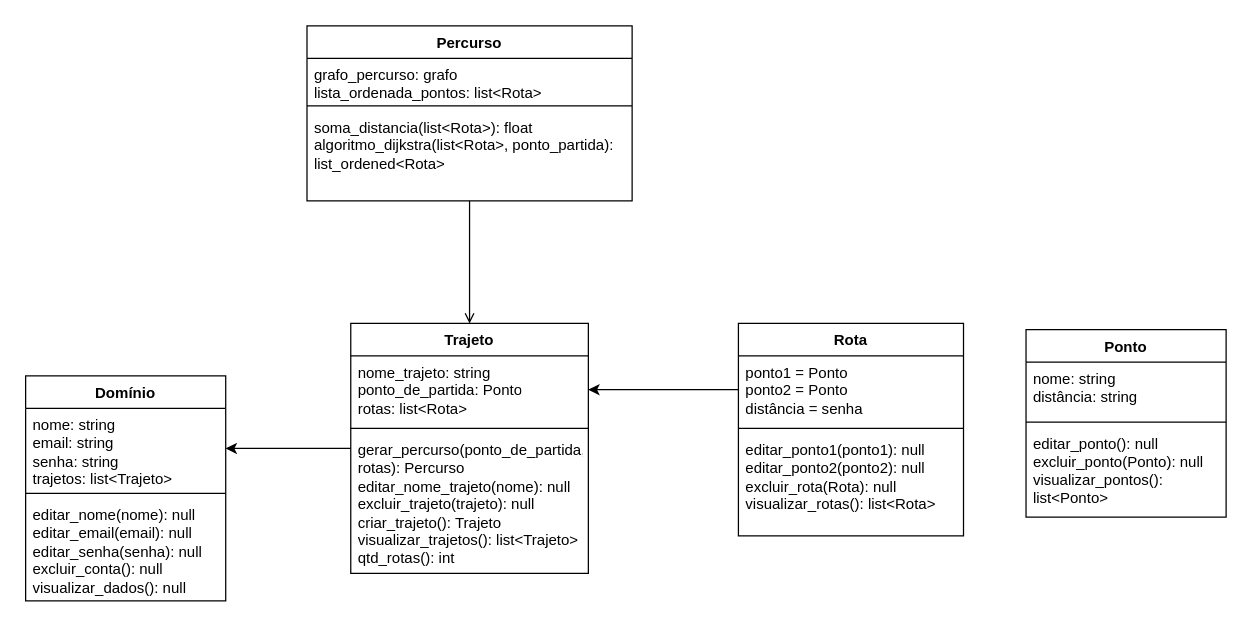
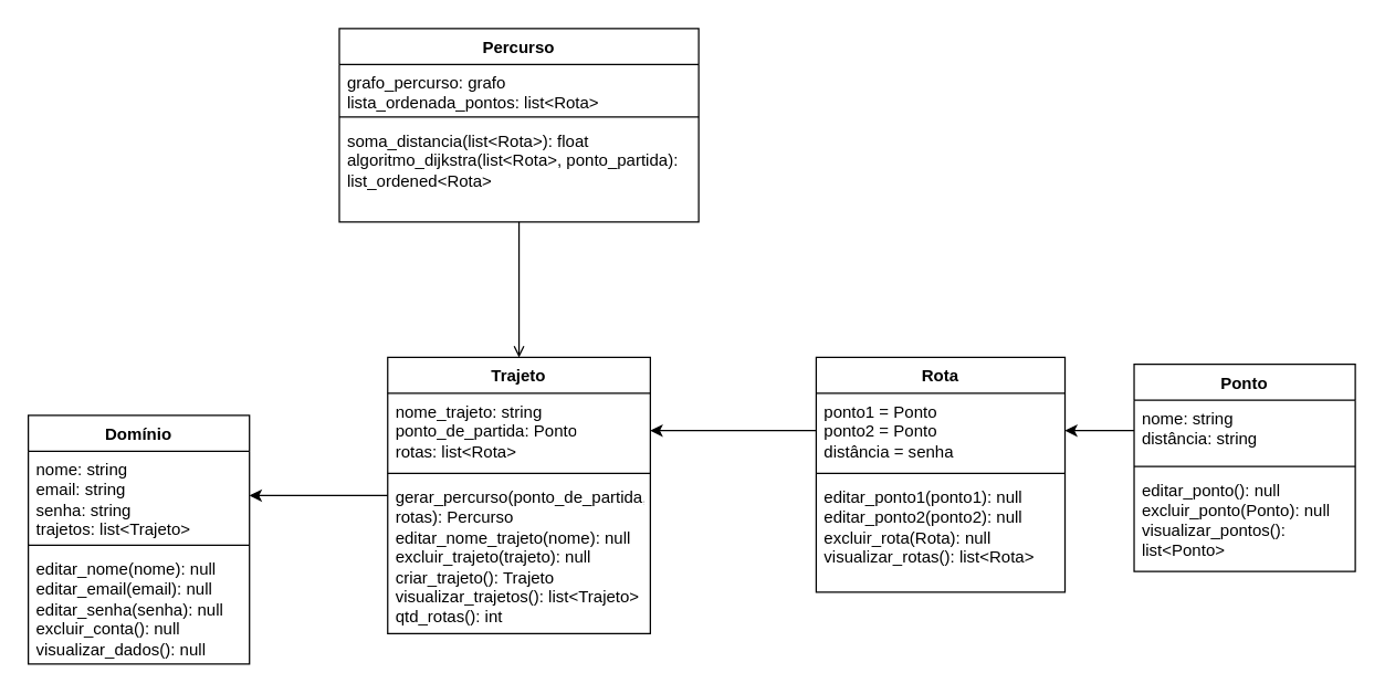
  <mxCell id="0" />
  <mxCell id="1" parent="0" />
  <mxCell id="2" value="Domínio" style="swimlane;fontStyle=1;align=center;verticalAlign=top;childLayout=stackLayout;horizontal=1;startSize=26;horizontalStack=0;resizeParent=1;resizeParentMax=0;resizeLast=0;collapsible=1;marginBottom=0;whiteSpace=wrap;html=1;" vertex="1" parent="1"><mxGeometry x="20" y="300" width="160" height="180" as="geometry"><mxRectangle x="270" y="460" width="100" height="30" as="alternateBounds" /></mxGeometry></mxCell>
  <mxCell id="3" value="nome: string&lt;div&gt;email: string&lt;/div&gt;&lt;div&gt;senha: string&lt;/div&gt;&lt;div&gt;trajetos: list&amp;lt;Trajeto&amp;gt;&lt;/div&gt;" style="text;strokeColor=none;fillColor=none;align=left;verticalAlign=top;spacingLeft=4;spacingRight=4;overflow=hidden;rotatable=0;points=[[0,0.5],[1,0.5]];portConstraint=eastwest;whiteSpace=wrap;html=1;" vertex="1" parent="2"><mxGeometry y="26" width="160" height="64" as="geometry" /></mxCell>
  <mxCell id="4" value="" style="line;strokeWidth=1;fillColor=none;align=left;verticalAlign=middle;spacingTop=-1;spacingLeft=3;spacingRight=3;rotatable=0;labelPosition=right;points=[];portConstraint=eastwest;strokeColor=inherit;" vertex="1" parent="2"><mxGeometry y="90" width="160" height="8" as="geometry" /></mxCell>
  <mxCell id="5" value="editar_nome(nome): null&amp;nbsp;&lt;div&gt;editar_email(email): null&lt;/div&gt;&lt;div&gt;editar_senha(senha): null&lt;/div&gt;&lt;div&gt;excluir_conta(): null&lt;/div&gt;&lt;div&gt;visualizar_dados(): null&lt;/div&gt;" style="text;strokeColor=none;fillColor=none;align=left;verticalAlign=top;spacingLeft=4;spacingRight=4;overflow=hidden;rotatable=0;points=[[0,0.5],[1,0.5]];portConstraint=eastwest;whiteSpace=wrap;html=1;" vertex="1" parent="2"><mxGeometry y="98" width="160" height="82" as="geometry" /></mxCell>
  <mxCell id="6" style="edgeStyle=orthogonalEdgeStyle;rounded=0;orthogonalLoop=1;jettySize=auto;html=1;" edge="1" parent="1" source="7" target="3"><mxGeometry relative="1" as="geometry" /></mxCell>
  <mxCell id="7" value="Trajeto" style="swimlane;fontStyle=1;align=center;verticalAlign=top;childLayout=stackLayout;horizontal=1;startSize=26;horizontalStack=0;resizeParent=1;resizeParentMax=0;resizeLast=0;collapsible=1;marginBottom=0;whiteSpace=wrap;html=1;" vertex="1" parent="1"><mxGeometry x="280" y="258" width="190" height="200" as="geometry" /></mxCell>
  <mxCell id="8" value="nome_trajeto: string&lt;div&gt;ponto_de_partida: Ponto&lt;/div&gt;&lt;div&gt;rotas: list&amp;lt;Rota&amp;gt;&lt;/div&gt;" style="text;strokeColor=none;fillColor=none;align=left;verticalAlign=top;spacingLeft=4;spacingRight=4;overflow=hidden;rotatable=0;points=[[0,0.5],[1,0.5]];portConstraint=eastwest;whiteSpace=wrap;html=1;" vertex="1" parent="7"><mxGeometry y="26" width="190" height="54" as="geometry" /></mxCell>
  <mxCell id="9" value="" style="line;strokeWidth=1;fillColor=none;align=left;verticalAlign=middle;spacingTop=-1;spacingLeft=3;spacingRight=3;rotatable=0;labelPosition=right;points=[];portConstraint=eastwest;strokeColor=inherit;" vertex="1" parent="7"><mxGeometry y="80" width="190" height="8" as="geometry" /></mxCell>
  <mxCell id="10" value="gerar_percurso(ponto_de_partida, rotas): Percurso&lt;div&gt;editar_nome_trajeto(nome): null&lt;/div&gt;&lt;div&gt;excluir_trajeto(trajeto): null&lt;/div&gt;&lt;div&gt;criar_trajeto(): Trajeto&lt;/div&gt;&lt;div&gt;visualizar_trajetos(): list&amp;lt;Trajeto&amp;gt;&lt;/div&gt;&lt;div&gt;qtd_rotas(): int&amp;nbsp;&lt;/div&gt;" style="text;strokeColor=none;fillColor=none;align=left;verticalAlign=top;spacingLeft=4;spacingRight=4;overflow=hidden;rotatable=0;points=[[0,0.5],[1,0.5]];portConstraint=eastwest;whiteSpace=wrap;html=1;" vertex="1" parent="7"><mxGeometry y="88" width="190" height="112" as="geometry" /></mxCell>
  <mxCell id="11" value="Rota" style="swimlane;fontStyle=1;align=center;verticalAlign=top;childLayout=stackLayout;horizontal=1;startSize=26;horizontalStack=0;resizeParent=1;resizeParentMax=0;resizeLast=0;collapsible=1;marginBottom=0;whiteSpace=wrap;html=1;" vertex="1" parent="1"><mxGeometry x="590" y="258" width="180" height="170" as="geometry" /></mxCell>
  <mxCell id="12" value="&lt;div&gt;ponto1 = Ponto&lt;/div&gt;&lt;div&gt;ponto2 = Ponto&lt;/div&gt;&lt;span style=&quot;background-color: initial;&quot;&gt;distância = senha&lt;/span&gt;" style="text;strokeColor=none;fillColor=none;align=left;verticalAlign=top;spacingLeft=4;spacingRight=4;overflow=hidden;rotatable=0;points=[[0,0.5],[1,0.5]];portConstraint=eastwest;whiteSpace=wrap;html=1;" vertex="1" parent="11"><mxGeometry y="26" width="180" height="54" as="geometry" /></mxCell>
  <mxCell id="13" value="" style="line;strokeWidth=1;fillColor=none;align=left;verticalAlign=middle;spacingTop=-1;spacingLeft=3;spacingRight=3;rotatable=0;labelPosition=right;points=[];portConstraint=eastwest;strokeColor=inherit;" vertex="1" parent="11"><mxGeometry y="80" width="180" height="8" as="geometry" /></mxCell>
  <mxCell id="14" value="editar_ponto1(ponto1): null&lt;div&gt;editar_ponto2(ponto2): null&lt;/div&gt;&lt;div&gt;excluir_rota(Rota): null&lt;/div&gt;&lt;div&gt;visualizar_rotas(): list&amp;lt;Rota&amp;gt;&lt;/div&gt;" style="text;strokeColor=none;fillColor=none;align=left;verticalAlign=top;spacingLeft=4;spacingRight=4;overflow=hidden;rotatable=0;points=[[0,0.5],[1,0.5]];portConstraint=eastwest;whiteSpace=wrap;html=1;" vertex="1" parent="11"><mxGeometry y="88" width="180" height="82" as="geometry" /></mxCell>
  <mxCell id="15" value="Ponto" style="swimlane;fontStyle=1;align=center;verticalAlign=top;childLayout=stackLayout;horizontal=1;startSize=26;horizontalStack=0;resizeParent=1;resizeParentMax=0;resizeLast=0;collapsible=1;marginBottom=0;whiteSpace=wrap;html=1;" vertex="1" parent="1"><mxGeometry x="820" y="263" width="160" height="150" as="geometry" /></mxCell>
  <mxCell id="16" value="nome: string&lt;div&gt;distância: string&lt;/div&gt;" style="text;strokeColor=none;fillColor=none;align=left;verticalAlign=top;spacingLeft=4;spacingRight=4;overflow=hidden;rotatable=0;points=[[0,0.5],[1,0.5]];portConstraint=eastwest;whiteSpace=wrap;html=1;" vertex="1" parent="15"><mxGeometry y="26" width="160" height="44" as="geometry" /></mxCell>
  <mxCell id="17" value="" style="line;strokeWidth=1;fillColor=none;align=left;verticalAlign=middle;spacingTop=-1;spacingLeft=3;spacingRight=3;rotatable=0;labelPosition=right;points=[];portConstraint=eastwest;strokeColor=inherit;" vertex="1" parent="15"><mxGeometry y="70" width="160" height="8" as="geometry" /></mxCell>
  <mxCell id="18" value="editar_ponto(): null&lt;div&gt;excluir_ponto(Ponto): null&lt;/div&gt;&lt;div&gt;visualizar_pontos(): list&amp;lt;Ponto&amp;gt;&lt;/div&gt;" style="text;strokeColor=none;fillColor=none;align=left;verticalAlign=top;spacingLeft=4;spacingRight=4;overflow=hidden;rotatable=0;points=[[0,0.5],[1,0.5]];portConstraint=eastwest;whiteSpace=wrap;html=1;" vertex="1" parent="15"><mxGeometry y="78" width="160" height="72" as="geometry" /></mxCell>
  <mxCell id="19" style="edgeStyle=orthogonalEdgeStyle;rounded=0;orthogonalLoop=1;jettySize=auto;html=1;entryX=0.5;entryY=0;entryDx=0;entryDy=0;endArrow=open;" edge="1" parent="1" source="20" target="7"><mxGeometry relative="1" as="geometry" /></mxCell>
  <mxCell id="20" value="Percurso" style="swimlane;fontStyle=1;align=center;verticalAlign=top;childLayout=stackLayout;horizontal=1;startSize=26;horizontalStack=0;resizeParent=1;resizeParentMax=0;resizeLast=0;collapsible=1;marginBottom=0;whiteSpace=wrap;html=1;" vertex="1" parent="1"><mxGeometry x="245" y="20" width="260" height="140" as="geometry" /></mxCell>
  <mxCell id="21" value="grafo_percurso: grafo&lt;div&gt;lista_ordenada_pontos: list&amp;lt;Rota&amp;gt;&lt;/div&gt;" style="text;strokeColor=none;fillColor=none;align=left;verticalAlign=top;spacingLeft=4;spacingRight=4;overflow=hidden;rotatable=0;points=[[0,0.5],[1,0.5]];portConstraint=eastwest;whiteSpace=wrap;html=1;" vertex="1" parent="20"><mxGeometry y="26" width="260" height="34" as="geometry" /></mxCell>
  <mxCell id="22" value="" style="line;strokeWidth=1;fillColor=none;align=left;verticalAlign=middle;spacingTop=-1;spacingLeft=3;spacingRight=3;rotatable=0;labelPosition=right;points=[];portConstraint=eastwest;strokeColor=inherit;" vertex="1" parent="20"><mxGeometry y="60" width="260" height="8" as="geometry" /></mxCell>
  <mxCell id="23" value="soma_distancia(list&amp;lt;Rota&amp;gt;): float&lt;div&gt;algoritmo_dijkstra(list&amp;lt;Rota&amp;gt;, ponto_partida): list_ordened&amp;lt;Rota&amp;gt;&lt;/div&gt;" style="text;strokeColor=none;fillColor=none;align=left;verticalAlign=top;spacingLeft=4;spacingRight=4;overflow=hidden;rotatable=0;points=[[0,0.5],[1,0.5]];portConstraint=eastwest;whiteSpace=wrap;html=1;" vertex="1" parent="20"><mxGeometry y="68" width="260" height="72" as="geometry" /></mxCell>
  <mxCell id="24" style="edgeStyle=orthogonalEdgeStyle;rounded=0;orthogonalLoop=1;jettySize=auto;html=1;entryX=1;entryY=0.5;entryDx=0;entryDy=0;" edge="1" parent="1" source="12" target="8"><mxGeometry relative="1" as="geometry" /></mxCell>
+ <mxCell id="25" style="edgeStyle=orthogonalEdgeStyle;rounded=0;orthogonalLoop=1;jettySize=auto;html=1;entryX=1;entryY=0.5;entryDx=0;entryDy=0;" edge="1" parent="1" source="16" target="12"><mxGeometry relative="1" as="geometry" /></mxCell>
